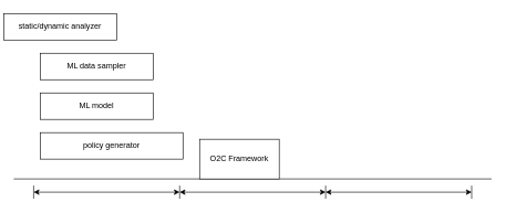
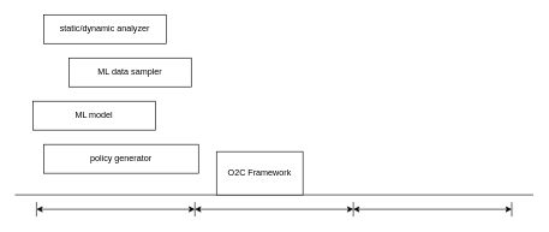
  <mxCell id="0" />
  <mxCell id="1" parent="0" />
  <mxCell id="2" value="" style="endArrow=none;html=1;rounded=0;" edge="1" parent="1"><mxGeometry width="50" height="50" relative="1" as="geometry"><mxPoint x="20" y="270" as="sourcePoint" /><mxPoint x="740" y="270" as="targetPoint" /></mxGeometry></mxCell>
  <mxCell id="3" value="" style="endArrow=none;html=1;rounded=0;" edge="1" parent="1"><mxGeometry width="50" height="50" relative="1" as="geometry"><mxPoint x="50" y="300" as="sourcePoint" /><mxPoint x="50" y="280" as="targetPoint" /></mxGeometry></mxCell>
  <mxCell id="4" value="" style="endArrow=classic;startArrow=classic;html=1;rounded=0;" edge="1" parent="1"><mxGeometry width="50" height="50" relative="1" as="geometry"><mxPoint x="50" y="290" as="sourcePoint" /><mxPoint x="270" y="290" as="targetPoint" /></mxGeometry></mxCell>
  <mxCell id="5" value="" style="endArrow=none;html=1;rounded=0;" edge="1" parent="1"><mxGeometry width="50" height="50" relative="1" as="geometry"><mxPoint x="270" y="300" as="sourcePoint" /><mxPoint x="270" y="280" as="targetPoint" /></mxGeometry></mxCell>
  <mxCell id="6" value="" style="endArrow=none;html=1;rounded=0;" edge="1" parent="1"><mxGeometry width="50" height="50" relative="1" as="geometry"><mxPoint x="490" y="300" as="sourcePoint" /><mxPoint x="490" y="280" as="targetPoint" /></mxGeometry></mxCell>
  <mxCell id="7" value="" style="endArrow=classic;startArrow=classic;html=1;rounded=0;" edge="1" parent="1"><mxGeometry width="50" height="50" relative="1" as="geometry"><mxPoint x="270" y="290" as="sourcePoint" /><mxPoint x="490" y="290" as="targetPoint" /></mxGeometry></mxCell>
  <mxCell id="8" value="" style="endArrow=classic;startArrow=classic;html=1;rounded=0;" edge="1" parent="1"><mxGeometry width="50" height="50" relative="1" as="geometry"><mxPoint x="490" y="290" as="sourcePoint" /><mxPoint x="710" y="290" as="targetPoint" /></mxGeometry></mxCell>
  <mxCell id="9" value="" style="endArrow=none;html=1;rounded=0;" edge="1" parent="1"><mxGeometry width="50" height="50" relative="1" as="geometry"><mxPoint x="710" y="300" as="sourcePoint" /><mxPoint x="710" y="280" as="targetPoint" /></mxGeometry></mxCell>
- <mxCell id="10" value="static/dynamic analyzer" style="rounded=0;whiteSpace=wrap;html=1;" vertex="1" parent="1"><mxGeometry x="5" y="20" width="170" height="40" as="geometry" /></mxCell>
- <mxCell id="11" value="ML data sampler" style="rounded=0;whiteSpace=wrap;html=1;" vertex="1" parent="1"><mxGeometry x="60" y="80" width="170" height="40" as="geometry" /></mxCell>
- <mxCell id="12" value="ML model" style="rounded=0;whiteSpace=wrap;html=1;" vertex="1" parent="1"><mxGeometry x="60" y="140" width="170" height="40" as="geometry" /></mxCell>
+ <mxCell id="10" value="static/dynamic analyzer" style="rounded=0;whiteSpace=wrap;html=1;" vertex="1" parent="1"><mxGeometry x="60" y="20" width="170" height="40" as="geometry" /></mxCell>
+ <mxCell id="11" value="ML data sampler" style="rounded=0;whiteSpace=wrap;html=1;" vertex="1" parent="1"><mxGeometry x="95" y="80" width="170" height="40" as="geometry" /></mxCell>
+ <mxCell id="12" value="ML model" style="rounded=0;whiteSpace=wrap;html=1;" vertex="1" parent="1"><mxGeometry x="45" y="140" width="170" height="40" as="geometry" /></mxCell>
  <mxCell id="13" value="policy generator" style="rounded=0;whiteSpace=wrap;html=1;" vertex="1" parent="1"><mxGeometry x="60" y="200" width="215" height="40" as="geometry" /></mxCell>
  <mxCell id="14" value="O2C Framework" style="rounded=0;whiteSpace=wrap;html=1;" vertex="1" parent="1"><mxGeometry x="300" y="210" width="120" height="60" as="geometry" /></mxCell>
